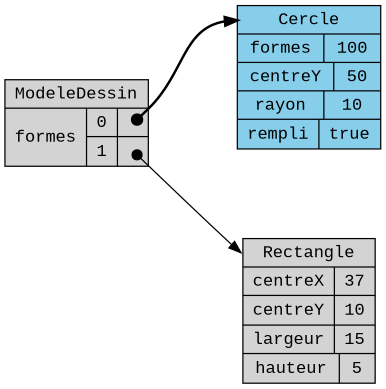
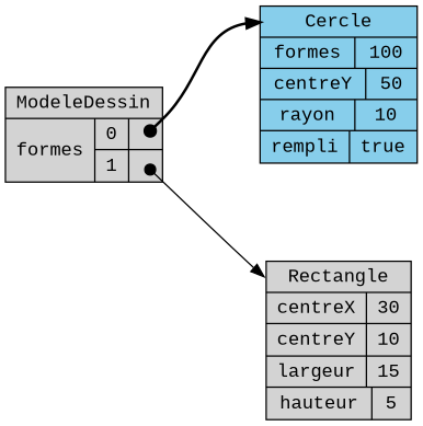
  digraph {
    compound=true
    fontname="Liberation Mono"
    nodesep=1.0
    rankdir=LR
    ranksep=1.0
    node [fillcolor=lightgrey fontname="Liberation Mono" shape=record style=filled]
    edge [arrowtail=dot dir=both fontname="Liberation Mono" headport=_C tailclip=false]
    n1 [label="<_C>ModeleDessin|{formes|{{0|<formes__V_0_0>}|{1|<formes__V_1_1>}}}"]
    n2 [fillcolor=skyblue label="<_C>Cercle|{formes|100}|{centreY|50}|{rayon|10}|{rempli|true}"]
-   n3 [label="<_C>Rectangle|{centreX|37}|{centreY|10}|{largeur|15}|{hauteur|5}"]
+   n3 [label="<_C>Rectangle|{centreX|30}|{centreY|10}|{largeur|15}|{hauteur|5}"]
    n1 -> n2 [style=bold tailport="formes__V_0_0:c"]
    n1 -> n3 [style=solid tailport="formes__V_1_1:c"]
  }
